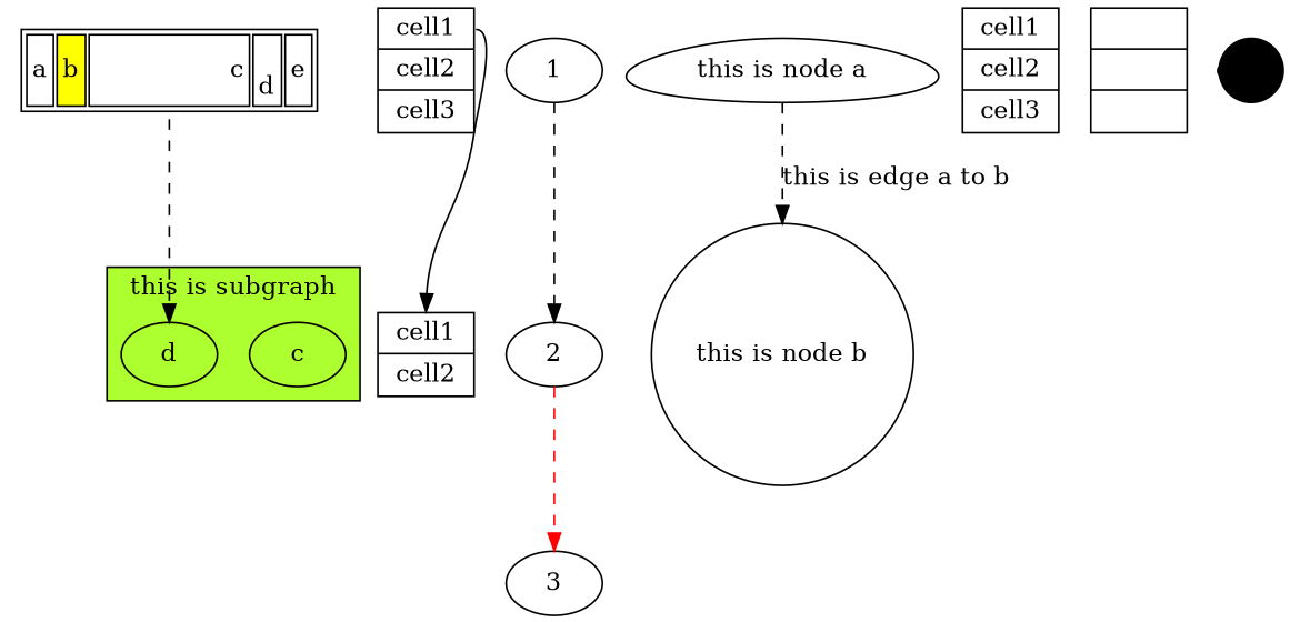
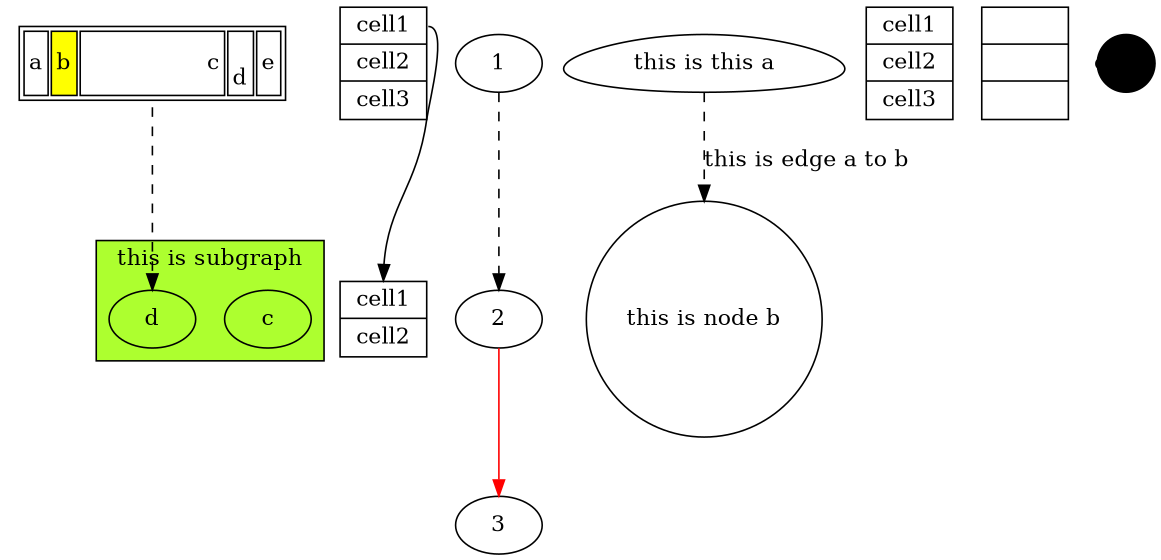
  digraph {
    edge [style=dashed]
    c
    d
    n3 [label="{<head>cell1 | cell2 | cell3}" shape=record]
    n4 [label="{<head>cell1 | cell2}" shape=record]
    n5 [label=<<TABLE BORDER="1">             <TR>                 <TD >a</TD>                 <TD BGCOLOR="yellow">b</TD>                 <TD HEIGHT="40" WIDTH="90" ALIGN="right">c</TD>                 <TD VALIGN="bottom">d</TD>                 <TD >e</TD>             </TR>             </TABLE>> shape=plaintext]
    1
    2
    3
-   n9 [label="this is node a" shape=egg]
+   n9 [label="this is this a" shape=egg]
    n10 [label="this is node b" shape=circle]
    n11 [label="{<head>cell1 | cell2 | cell3}" shape=record]
    n12 [label="{<b1>|<b2>|<b3>}" shape=record]
    circle [color=black fixedsize=true shape=circle style=filled width=0.5]
    subgraph cluster_1 {
      bgcolor=greenyellow
      label="this is subgraph"
      c
      d
    }
    subgraph sub_2 {
      n3
      n4
    }
    subgraph sub_3 {
      n5
    }
    n3 -> n4 [headport=head tailport=head style=""]
    n5 -> d
    1 -> 2
-   2 -> 3 [color=red]
+   2 -> 3 [color=red style=""]
    n9 -> n10 [label="this is edge a to b"]
  }
